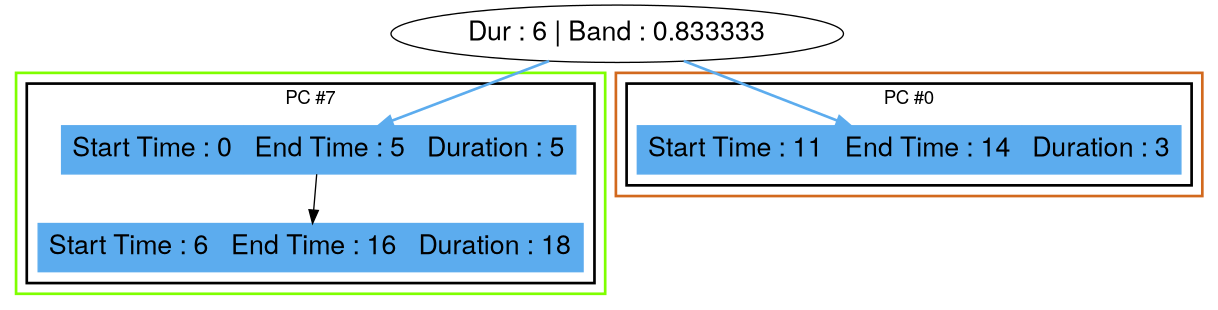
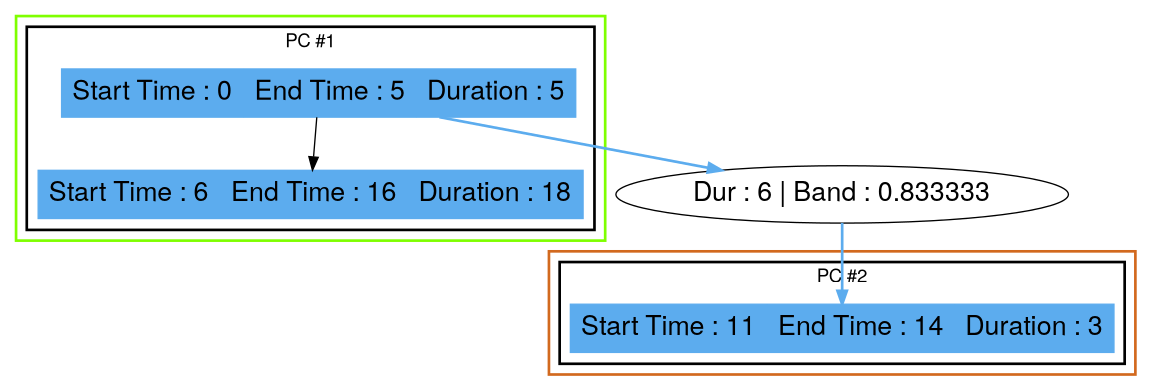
  digraph {
    fontname="Helvetica,Arial,sans-serif"
    rankdir=TB
    node [color=steelblue2 fontname="Helvetica,Arial,sans-serif" fontsize=20 shape=record style=filled]
    edge [fontname="Helvetica,Arial,sans-serif" color=steelblue2 style=bold]
    n1 [label="Start Time : 0 | End Time : 5 | Duration : 5"]
    n2 [label="Start Time : 6 | End Time : 16 | Duration : 18"]
    n3 [label="Start Time : 11 | End Time : 14 | Duration : 3"]
    n4 [label="Dur : 6 | Band : 0.833333" shape=ellipse color="" style=""]
    subgraph cluster_1 {
      color=chartreuse
      style=bold
      subgraph cluster_2 {
        color=black
-       label="PC #7"
+       label="PC #1"
        style=bold
        n1
        n2
      }
    }
    subgraph cluster_3 {
      color=chocolate
      style=bold
      subgraph cluster_4 {
        color=black
-       label="PC #0"
+       label="PC #2"
        style=bold
        n3
      }
    }
    n1 -> n2 [color="" style=""]
-   n4 -> n1
+   n1 -> n4
    n4 -> n3
  }
